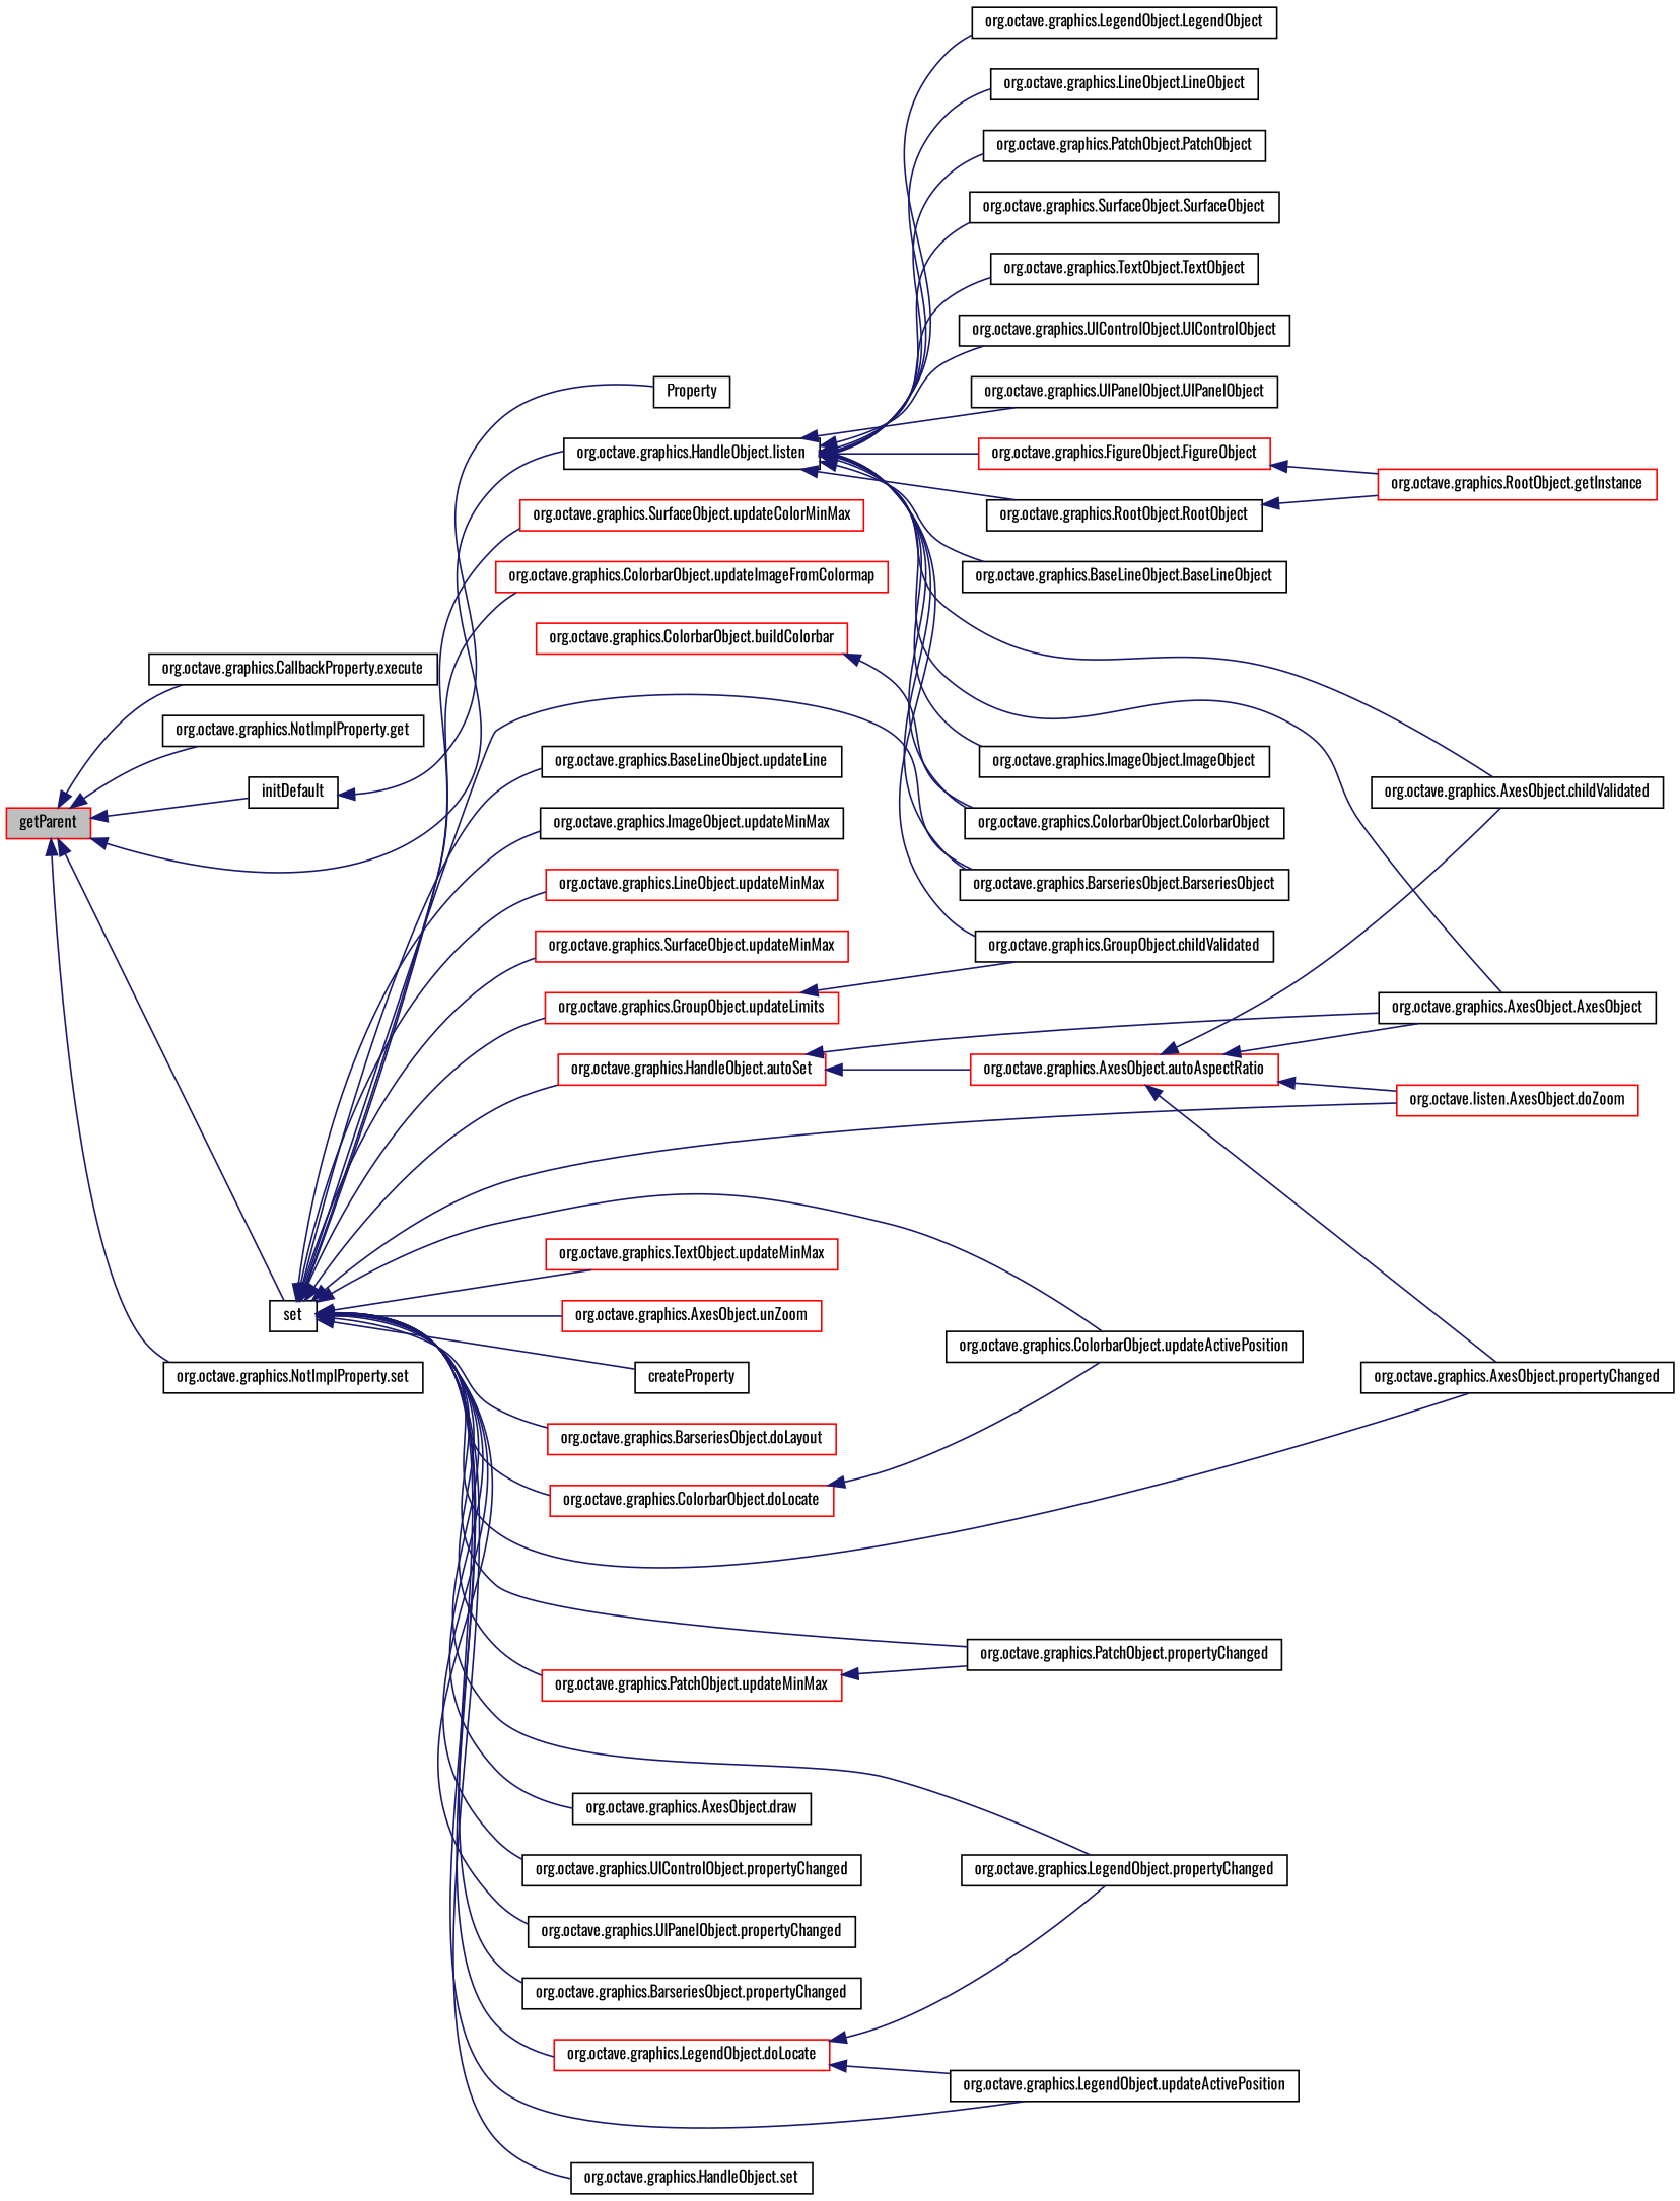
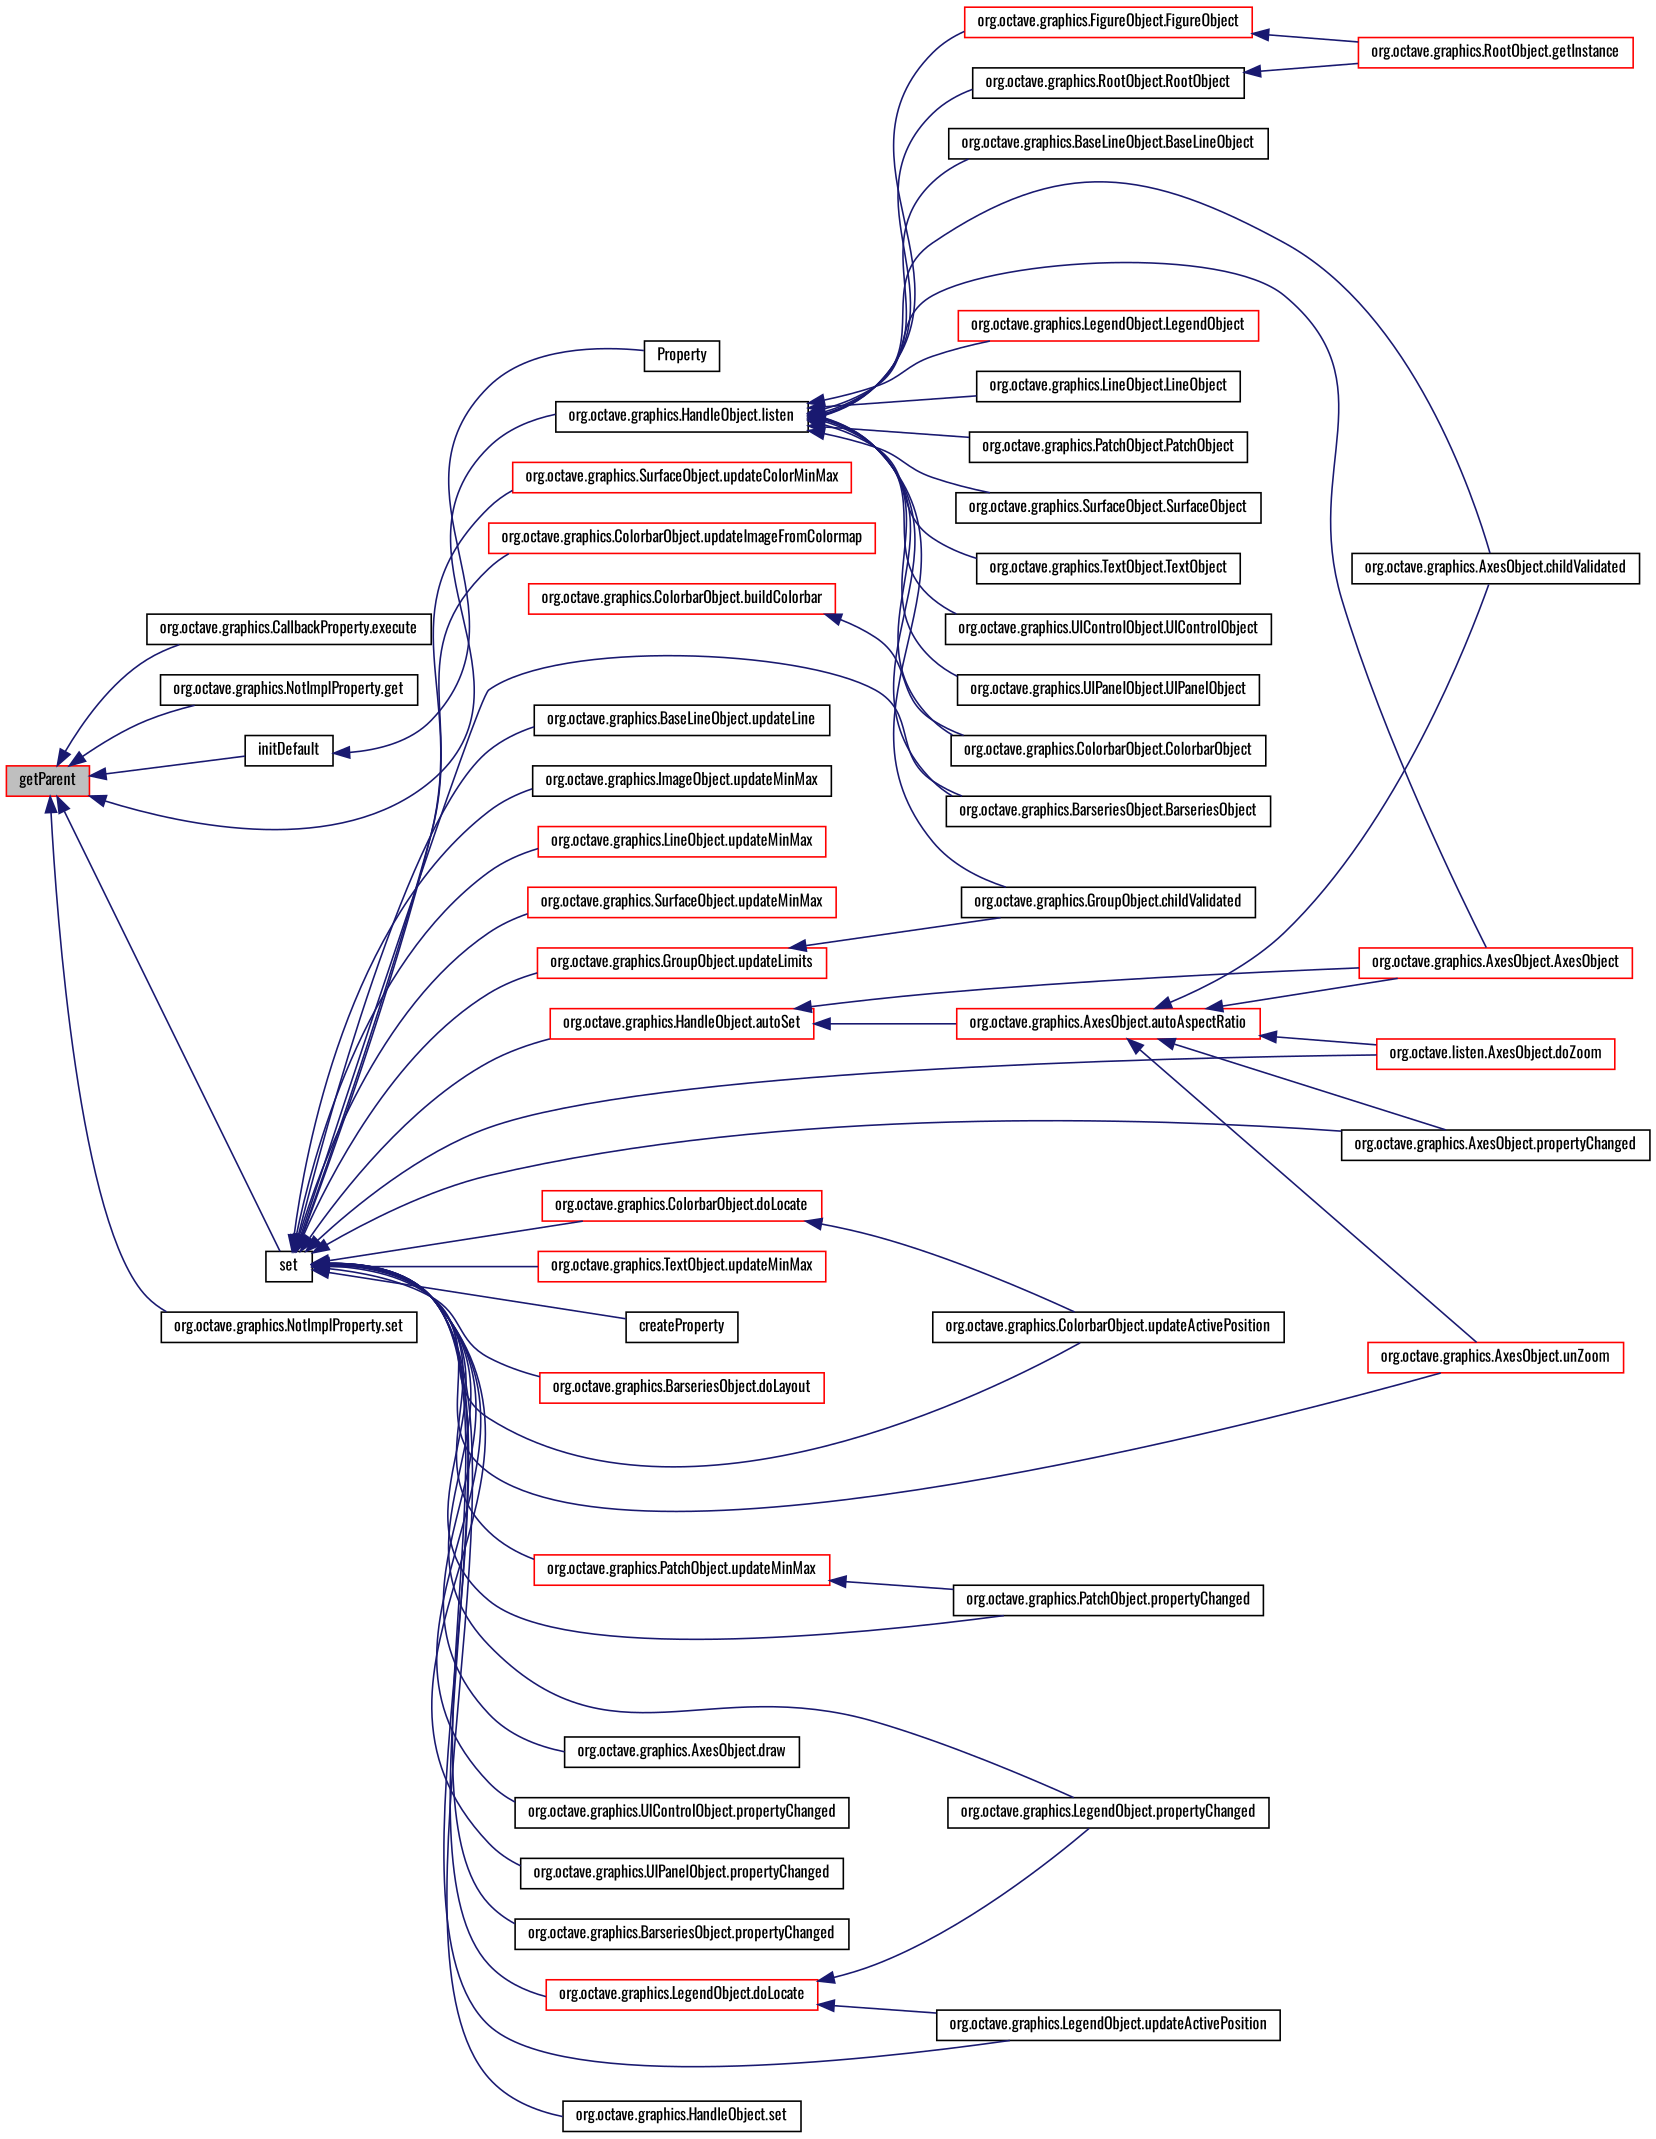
  digraph {
    fontname=Oswald
    rankdir=LR
    node [color=black fillcolor=white fontname=Oswald fontsize=10 shape=record style=filled]
    edge [color=midnightblue dir=back fontname=Oswald fontsize=10 labelfontname=FreeSans labelfontsize=10 style=solid]
    n1 [color=red fillcolor=grey75 fontcolor=black height=0.2 label=getParent width=0.4]
    n2 [height=0.2 label="org.octave.graphics.CallbackProperty.execute" width=0.4]
    n3 [height=0.2 label="org.octave.graphics.NotImplProperty.get" width=0.4]
    n4 [height=0.2 label=initDefault width=0.4]
    n5 [height=0.2 label="org.octave.graphics.HandleObject.listen" width=0.4]
    n6 [height=0.2 label="org.octave.graphics.NotImplProperty.set" width=0.4]
    n7 [height=0.2 label=set width=0.4]
    n8 [height=0.2 label=Property width=0.4]
-   n9 [height=0.2 label="org.octave.graphics.AxesObject.AxesObject" width=0.4]
+   n9 [color=red height=0.2 label="org.octave.graphics.AxesObject.AxesObject" width=0.4]
    n10 [height=0.2 label="org.octave.graphics.BarseriesObject.BarseriesObject" width=0.4]
    n11 [height=0.2 label="org.octave.graphics.BaseLineObject.BaseLineObject" width=0.4]
    n12 [height=0.2 label="org.octave.graphics.GroupObject.childValidated" width=0.4]
    n13 [height=0.2 label="org.octave.graphics.AxesObject.childValidated" width=0.4]
    n14 [height=0.2 label="org.octave.graphics.ColorbarObject.ColorbarObject" width=0.4]
    n15 [color=red height=0.2 label="org.octave.graphics.FigureObject.FigureObject" width=0.4]
-   n16 [height=0.2 label="org.octave.graphics.ImageObject.ImageObject" width=0.4]
-   n17 [height=0.2 label="org.octave.graphics.LegendObject.LegendObject" width=0.4]
+   n17 [color=red height=0.2 label="org.octave.graphics.LegendObject.LegendObject" width=0.4]
    n18 [height=0.2 label="org.octave.graphics.LineObject.LineObject" width=0.4]
    n19 [height=0.2 label="org.octave.graphics.PatchObject.PatchObject" width=0.4]
    n20 [height=0.2 label="org.octave.graphics.RootObject.RootObject" width=0.4]
    n21 [height=0.2 label="org.octave.graphics.SurfaceObject.SurfaceObject" width=0.4]
    n22 [height=0.2 label="org.octave.graphics.TextObject.TextObject" width=0.4]
    n23 [height=0.2 label="org.octave.graphics.UIControlObject.UIControlObject" width=0.4]
    n24 [height=0.2 label="org.octave.graphics.UIPanelObject.UIPanelObject" width=0.4]
    n25 [color=red height=0.2 label="org.octave.graphics.HandleObject.autoSet" width=0.4]
    n26 [color=red height=0.2 label="org.octave.listen.AxesObject.doZoom" width=0.4]
    n27 [height=0.2 label="org.octave.graphics.AxesObject.propertyChanged" width=0.4]
    n28 [color=red height=0.2 label="org.octave.graphics.AxesObject.unZoom" width=0.4]
    n29 [height=0.2 label=createProperty width=0.4]
    n30 [color=red height=0.2 label="org.octave.graphics.BarseriesObject.doLayout" width=0.4]
    n31 [height=0.2 label="org.octave.graphics.LegendObject.propertyChanged" width=0.4]
    n32 [color=red height=0.2 label="org.octave.graphics.ColorbarObject.doLocate" width=0.4]
    n33 [height=0.2 label="org.octave.graphics.ColorbarObject.updateActivePosition" width=0.4]
    n34 [color=red height=0.2 label="org.octave.graphics.LegendObject.doLocate" width=0.4]
    n35 [height=0.2 label="org.octave.graphics.LegendObject.updateActivePosition" width=0.4]
    n36 [height=0.2 label="org.octave.graphics.AxesObject.draw" width=0.4]
    n37 [height=0.2 label="org.octave.graphics.UIControlObject.propertyChanged" width=0.4]
    n38 [height=0.2 label="org.octave.graphics.UIPanelObject.propertyChanged" width=0.4]
    n39 [height=0.2 label="org.octave.graphics.BarseriesObject.propertyChanged" width=0.4]
    n40 [height=0.2 label="org.octave.graphics.PatchObject.propertyChanged" width=0.4]
    n41 [height=0.2 label="org.octave.graphics.HandleObject.set" width=0.4]
    n42 [color=red height=0.2 label="org.octave.graphics.SurfaceObject.updateColorMinMax" width=0.4]
    n43 [color=red height=0.2 label="org.octave.graphics.ColorbarObject.updateImageFromColormap" width=0.4]
    n44 [color=red height=0.2 label="org.octave.graphics.GroupObject.updateLimits" width=0.4]
    n45 [height=0.2 label="org.octave.graphics.BaseLineObject.updateLine" width=0.4]
    n46 [height=0.2 label="org.octave.graphics.ImageObject.updateMinMax" width=0.4]
    n47 [color=red height=0.2 label="org.octave.graphics.LineObject.updateMinMax" width=0.4]
    n48 [color=red height=0.2 label="org.octave.graphics.SurfaceObject.updateMinMax" width=0.4]
    n49 [color=red height=0.2 label="org.octave.graphics.PatchObject.updateMinMax" width=0.4]
    n50 [color=red height=0.2 label="org.octave.graphics.TextObject.updateMinMax" width=0.4]
    n51 [color=red height=0.2 label="org.octave.graphics.RootObject.getInstance" width=0.4]
    n52 [color=red height=0.2 label="org.octave.graphics.AxesObject.autoAspectRatio" width=0.4]
    n53 [color=red height=0.2 label="org.octave.graphics.ColorbarObject.buildColorbar" width=0.4]
    n1 -> n2
    n1 -> n3
    n1 -> n4
    n1 -> n5
    n1 -> n6
    n1 -> n7
    n4 -> n8
    n5 -> n9
    n5 -> n10
    n5 -> n11
    n5 -> n12
    n5 -> n13
    n5 -> n14
    n5 -> n15
-   n5 -> n16
    n5 -> n17
    n5 -> n18
    n5 -> n19
    n5 -> n20
    n5 -> n21
    n5 -> n22
    n5 -> n23
    n5 -> n24
    n7 -> n10
    n7 -> n25
    n7 -> n26
    n7 -> n27
    n7 -> n28
    n7 -> n29
    n7 -> n30
    n7 -> n31
    n7 -> n32
    n7 -> n33
    n7 -> n34
    n7 -> n35
    n7 -> n36
    n7 -> n37
    n7 -> n38
    n7 -> n39
    n7 -> n40
    n7 -> n41
    n7 -> n42
    n7 -> n43
    n7 -> n44
    n7 -> n45
    n7 -> n46
    n7 -> n47
    n7 -> n48
    n7 -> n49
    n7 -> n50
    n15 -> n51
    n20 -> n51
    n25 -> n9
    n25 -> n52
    n32 -> n33
    n34 -> n31
    n34 -> n35
    n44 -> n12
    n49 -> n40
    n52 -> n9
    n52 -> n13
    n52 -> n26
    n52 -> n27
+   n52 -> n28
    n53 -> n14
  }
